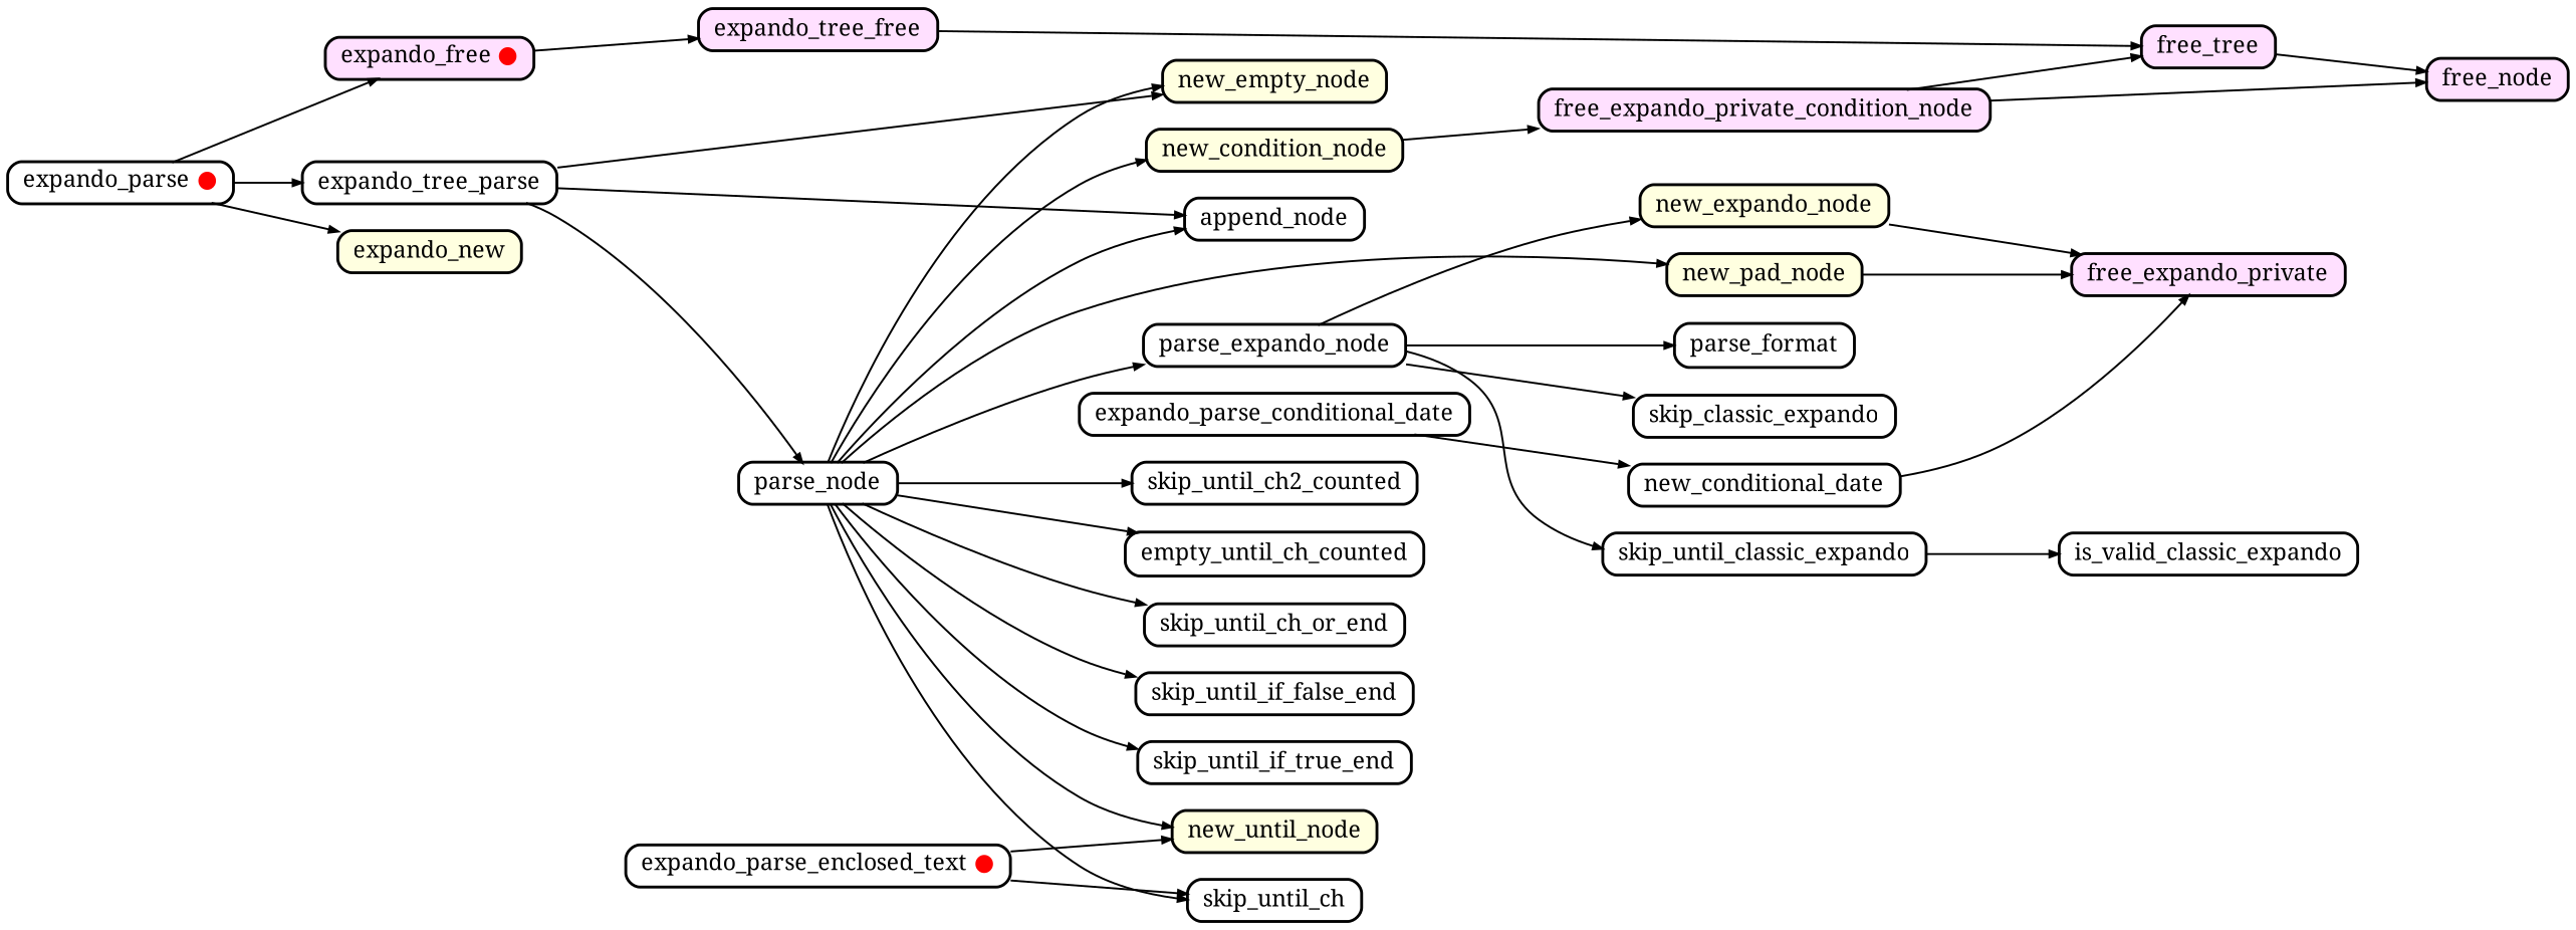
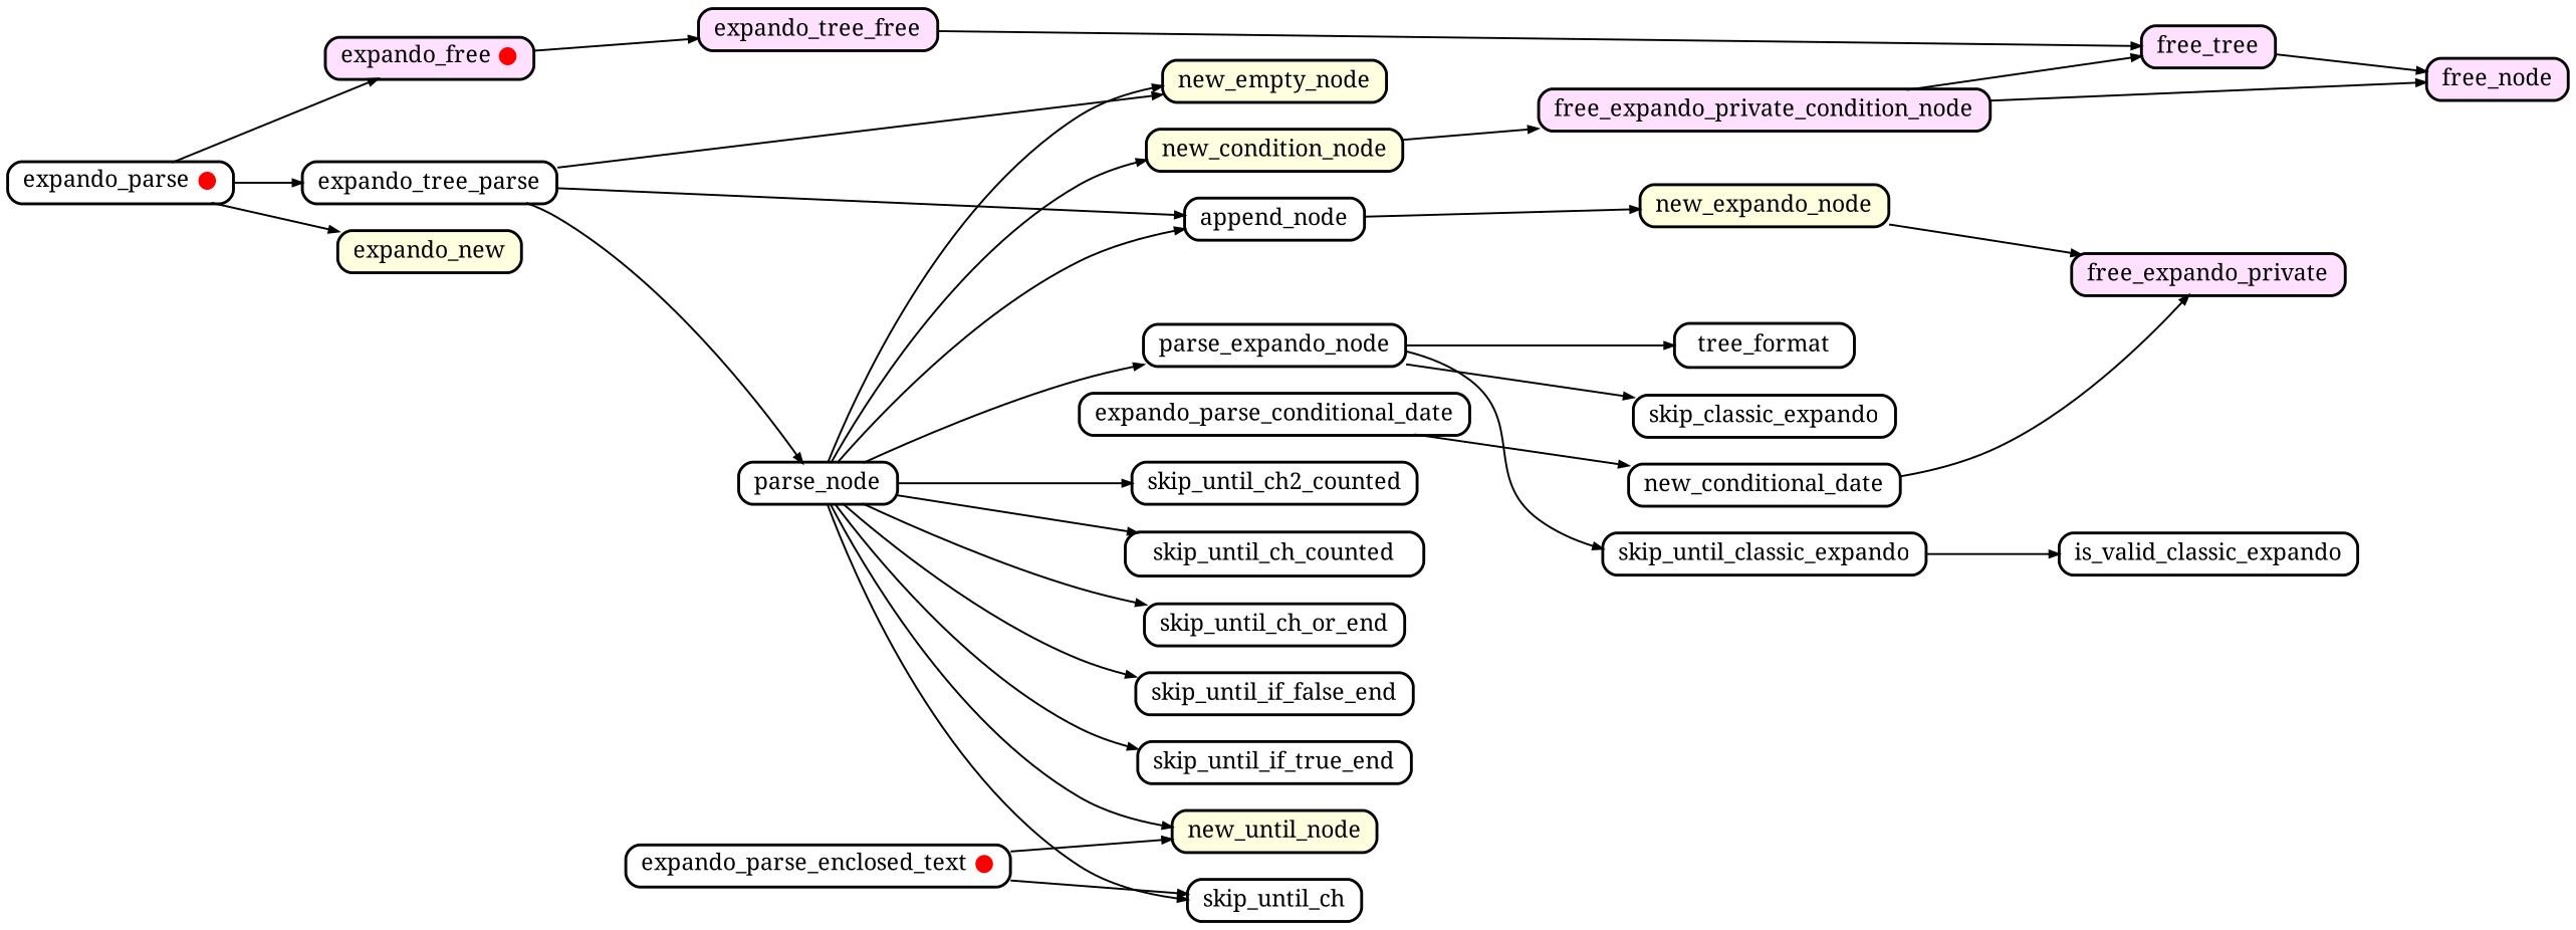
  digraph {
    compound=true
    fontname="Noto Serif"
    nodesep=0.2
    rankdir=LR
    ranksep=0.5
    node [color=black fillcolor="#ffffff" fontname="Noto Serif" fontsize=12 penwidth=1.5 shape=Mrecord style=filled]
    edge [arrowsize=0.5 fontname="Noto Serif" penwidth=1.0]
    n1 [height=0.2 label=<expando_parse <font color="red">●</font>>]
    n2 [fillcolor="#ffe0ff" height=0.2 label=<expando_free <font color="red">●</font>>]
    expando_new [fillcolor="#ffffe0" height=0.2]
    expando_tree_parse [height=0.2]
    expando_tree_free [fillcolor="#ffe0ff" height=0.2]
    new_empty_node [fillcolor="#ffffe0" height=0.2]
    append_node [height=0.2]
    parse_node [height=0.2]
    n9 [height=0.2 label=<expando_parse_enclosed_text <font color="red">●</font>>]
    n10 [fillcolor="#ffffe0" height=0.2 label=new_until_node]
    skip_until_ch [height=0.2]
    free_tree [fillcolor="#ffe0ff" height=0.2]
    free_node [fillcolor="#ffe0ff" height=0.2]
    free_expando_private [fillcolor="#ffe0ff" height=0.2]
    free_expando_private_condition_node [fillcolor="#ffe0ff" height=0.2]
    new_condition_node [fillcolor="#ffffe0" height=0.2]
    new_expando_node [fillcolor="#ffffe0" height=0.2]
-   new_pad_node [fillcolor="#ffffe0" height=0.2]
    parse_expando_node [height=0.2]
    skip_until_ch2_counted [height=0.2]
-   skip_until_ch_counted [height=0.2 label=empty_until_ch_counted]
+   skip_until_ch_counted [height=0.2]
    skip_until_ch_or_end [height=0.2]
    skip_until_if_false_end [height=0.2]
    skip_until_if_true_end [height=0.2]
    expando_parse_conditional_date [height=0.2]
    new_conditional_date [height=0.2]
-   parse_format [height=0.2]
+   parse_format [height=0.2 label=tree_format]
    skip_classic_expando [height=0.2]
    skip_until_classic_expando [height=0.2]
    is_valid_classic_expando [height=0.2]
    n1 -> n2
    n1 -> expando_new
    n1 -> expando_tree_parse
    n2 -> expando_tree_free
    expando_tree_parse -> new_empty_node
    expando_tree_parse -> append_node
    expando_tree_parse -> parse_node
    expando_tree_free -> free_tree
    parse_node -> new_empty_node
    parse_node -> append_node
    parse_node -> n10
    parse_node -> skip_until_ch
    parse_node -> new_condition_node
-   parse_node -> new_pad_node
    parse_node -> parse_expando_node
    parse_node -> skip_until_ch2_counted
    parse_node -> skip_until_ch_counted
    parse_node -> skip_until_ch_or_end
    parse_node -> skip_until_if_false_end
    parse_node -> skip_until_if_true_end
    n9 -> n10
    n9 -> skip_until_ch
    free_tree -> free_node
    free_expando_private_condition_node -> free_tree
    free_expando_private_condition_node -> free_node
    new_condition_node -> free_expando_private_condition_node
    new_expando_node -> free_expando_private
-   new_pad_node -> free_expando_private
-   parse_expando_node -> new_expando_node
+   append_node -> new_expando_node
    parse_expando_node -> parse_format
    parse_expando_node -> skip_classic_expando
    parse_expando_node -> skip_until_classic_expando
    expando_parse_conditional_date -> new_conditional_date
    new_conditional_date -> free_expando_private
    skip_until_classic_expando -> is_valid_classic_expando
  }
